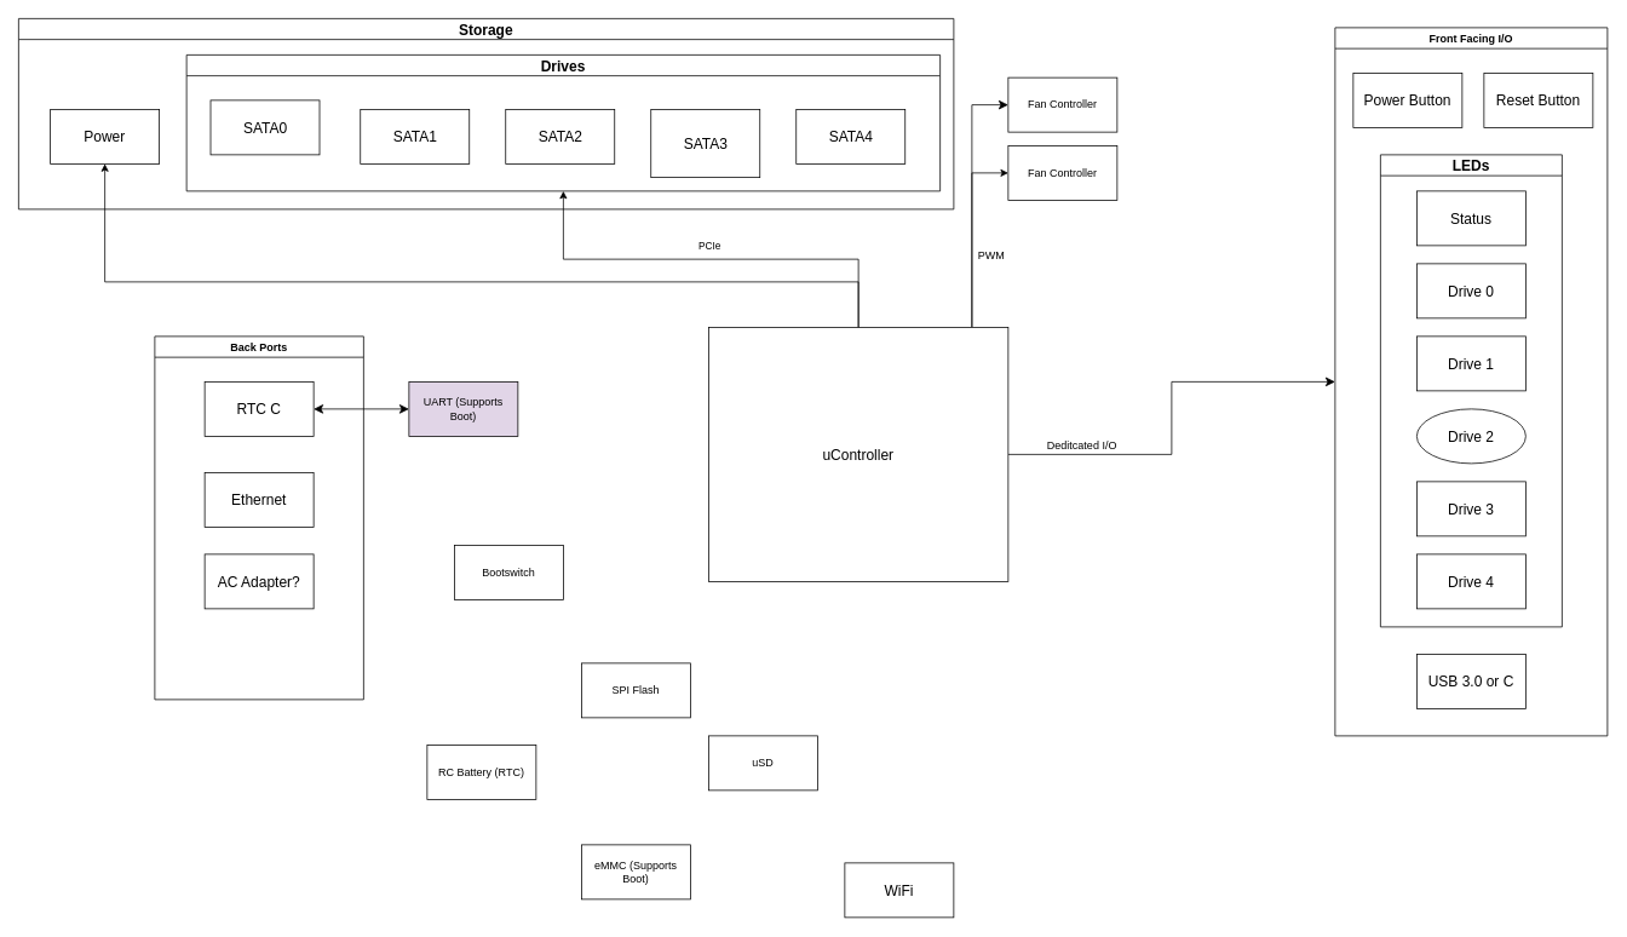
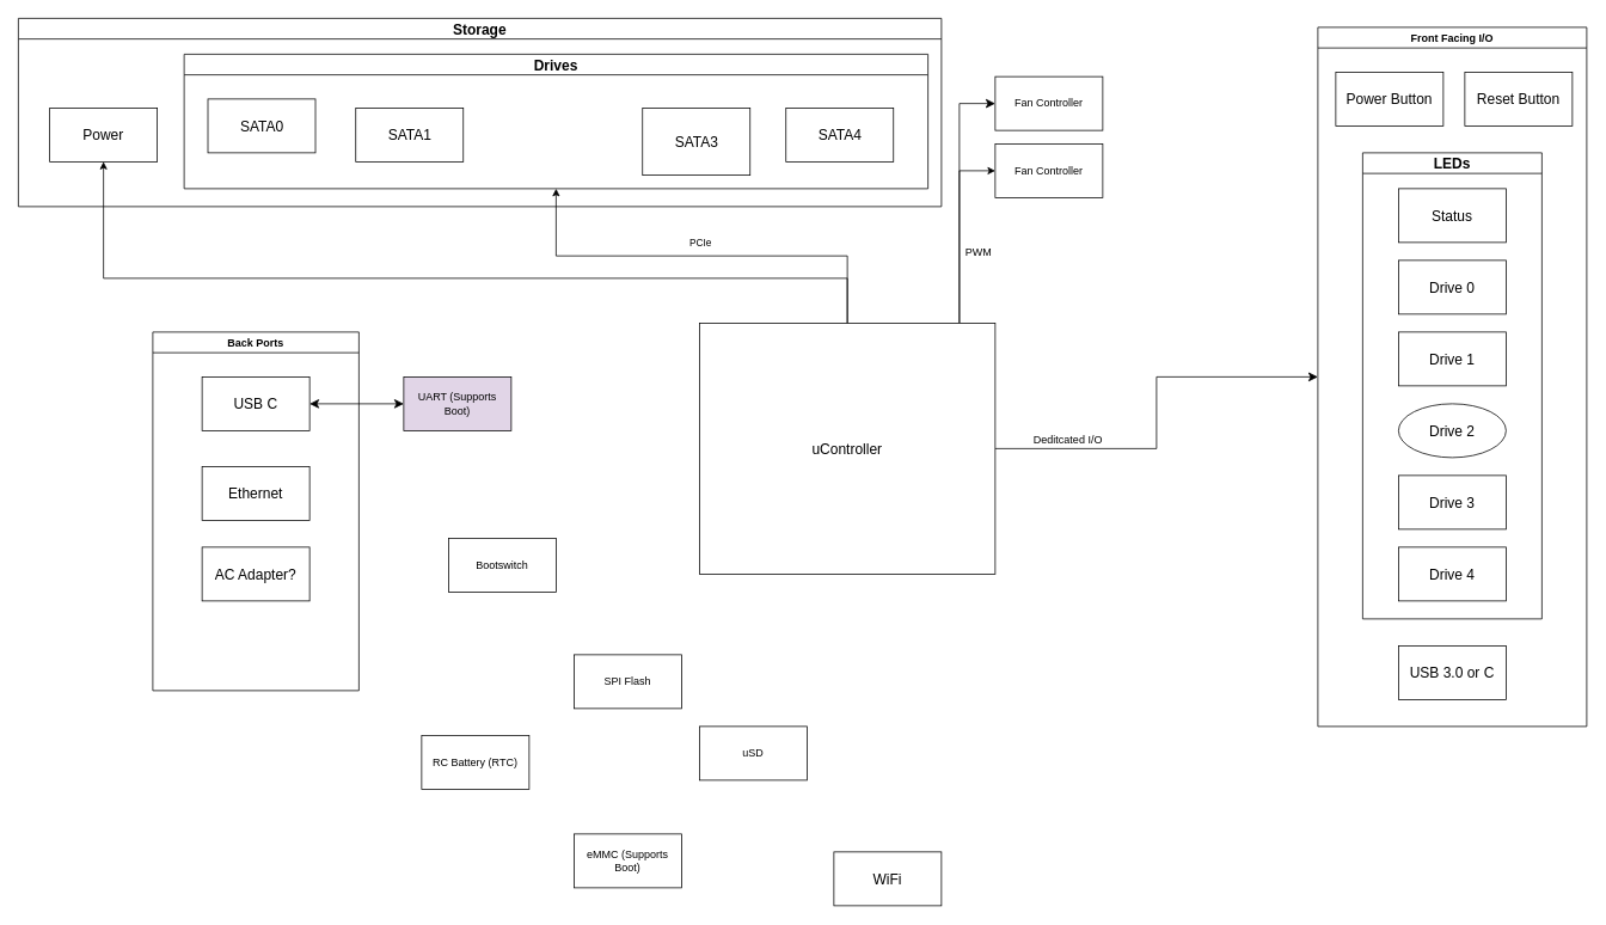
  <mxCell id="0" style=";html=1;" />
  <mxCell id="1" style=";html=1;" parent="0" />
  <mxCell id="2" style="edgeStyle=orthogonalEdgeStyle;shape=connector;rounded=0;orthogonalLoop=1;jettySize=auto;html=1;labelBackgroundColor=none;align=center;verticalAlign=middle;fontFamily=Helvetica;fontSize=12;fontColor=default;endArrow=classic;startSize=8;endSize=8;" parent="1" source="8" target="22" edge="1"><mxGeometry relative="1" as="geometry" /></mxCell>
  <mxCell id="3" value="Deditcated I/O" style="edgeLabel;html=1;align=center;verticalAlign=middle;resizable=0;points=[];fontSize=12;fontFamily=Helvetica;labelBackgroundColor=none;" parent="2" vertex="1" connectable="0"><mxGeometry x="-0.055" y="-2" relative="1" as="geometry"><mxPoint x="-102" y="18" as="offset" /></mxGeometry></mxCell>
  <mxCell id="4" style="edgeStyle=orthogonalEdgeStyle;shape=connector;rounded=0;orthogonalLoop=1;jettySize=auto;html=1;labelBackgroundColor=default;strokeColor=default;align=center;verticalAlign=middle;fontFamily=Helvetica;fontSize=12;fontColor=default;endArrow=classic;startSize=8;endSize=8;" parent="1" source="8" target="33" edge="1"><mxGeometry relative="1" as="geometry"><Array as="points"><mxPoint x="1070" y="115" /></Array></mxGeometry></mxCell>
  <mxCell id="5" value="PWM" style="edgeLabel;html=1;align=center;verticalAlign=middle;resizable=0;points=[];fontSize=12;fontFamily=Helvetica;fontColor=default;" parent="4" vertex="1" connectable="0"><mxGeometry x="-0.48" y="1" relative="1" as="geometry"><mxPoint x="21" y="-6" as="offset" /></mxGeometry></mxCell>
  <mxCell id="6" style="edgeStyle=orthogonalEdgeStyle;rounded=0;orthogonalLoop=1;jettySize=auto;html=1;" edge="1" parent="1" source="8" target="40"><mxGeometry relative="1" as="geometry"><Array as="points"><mxPoint x="1070" y="190" /></Array></mxGeometry></mxCell>
  <mxCell id="7" style="edgeStyle=orthogonalEdgeStyle;rounded=0;orthogonalLoop=1;jettySize=auto;html=1;" edge="1" parent="1" source="8" target="17"><mxGeometry relative="1" as="geometry"><Array as="points"><mxPoint x="945" y="310" /><mxPoint x="115" y="310" /></Array></mxGeometry></mxCell>
  <mxCell id="8" value="uController" style="rounded=0;whiteSpace=wrap;html=1;fontSize=16;labelBackgroundColor=none;" parent="1" vertex="1"><mxGeometry x="780" y="360" width="330" height="280" as="geometry" /></mxCell>
  <mxCell id="9" value="WiFi" style="rounded=0;whiteSpace=wrap;html=1;fontSize=16;labelBackgroundColor=none;" parent="1" vertex="1"><mxGeometry x="930" y="950" width="120" height="60" as="geometry" /></mxCell>
  <mxCell id="10" value="Storage" style="swimlane;whiteSpace=wrap;html=1;fontSize=16;startSize=23;labelBackgroundColor=none;" parent="1" vertex="1"><mxGeometry x="20" y="20" width="1030" height="210" as="geometry"><mxRectangle x="497" y="40" width="180" height="30" as="alternateBounds" /></mxGeometry></mxCell>
  <mxCell id="11" value="Drives" style="swimlane;whiteSpace=wrap;html=1;fontSize=16;startSize=23;labelBackgroundColor=none;" vertex="1" parent="10"><mxGeometry x="185" y="40" width="830" height="150" as="geometry"><mxRectangle x="497" y="40" width="180" height="30" as="alternateBounds" /></mxGeometry></mxCell>
  <mxCell id="12" value="SATA3" style="rounded=0;whiteSpace=wrap;html=1;fontSize=16;labelBackgroundColor=none;" vertex="1" parent="11"><mxGeometry x="511.5" y="60" width="120" height="75" as="geometry" /></mxCell>
- <mxCell id="13" value="SATA2" style="rounded=0;whiteSpace=wrap;html=1;fontSize=16;labelBackgroundColor=none;" vertex="1" parent="11"><mxGeometry x="351.5" y="60" width="120" height="60" as="geometry" /></mxCell>
  <mxCell id="14" value="SATA1" style="rounded=0;whiteSpace=wrap;html=1;fontSize=16;labelBackgroundColor=none;" vertex="1" parent="11"><mxGeometry x="191.5" y="60" width="120" height="60" as="geometry" /></mxCell>
  <mxCell id="15" value="SATA4" style="rounded=0;whiteSpace=wrap;html=1;fontSize=16;labelBackgroundColor=none;" vertex="1" parent="11"><mxGeometry x="671.5" y="60" width="120" height="60" as="geometry" /></mxCell>
  <mxCell id="16" value="SATA0" style="rounded=0;whiteSpace=wrap;html=1;fontSize=16;labelBackgroundColor=none;" vertex="1" parent="11"><mxGeometry x="26.5" y="50" width="120" height="60" as="geometry" /></mxCell>
  <mxCell id="17" value="Power" style="rounded=0;whiteSpace=wrap;html=1;fontSize=16;labelBackgroundColor=none;" vertex="1" parent="10"><mxGeometry x="35" y="100" width="120" height="60" as="geometry" /></mxCell>
  <mxCell id="18" value="Back Ports" style="swimlane;whiteSpace=wrap;html=1;fontFamily=Helvetica;fontSize=12;labelBackgroundColor=none;" parent="1" vertex="1"><mxGeometry x="170" y="370" width="230" height="400" as="geometry" /></mxCell>
  <mxCell id="19" value="Ethernet" style="rounded=0;whiteSpace=wrap;html=1;fontSize=16;labelBackgroundColor=none;" parent="18" vertex="1"><mxGeometry x="55" y="150" width="120" height="60" as="geometry" /></mxCell>
- <mxCell id="20" value="RTC C" style="rounded=0;whiteSpace=wrap;html=1;fontSize=16;labelBackgroundColor=none;" parent="18" vertex="1"><mxGeometry x="55" y="50" width="120" height="60" as="geometry" /></mxCell>
+ <mxCell id="20" value="USB C" style="rounded=0;whiteSpace=wrap;html=1;fontSize=16;labelBackgroundColor=none;" parent="18" vertex="1"><mxGeometry x="55" y="50" width="120" height="60" as="geometry" /></mxCell>
  <mxCell id="21" value="AC Adapter?" style="rounded=0;whiteSpace=wrap;html=1;fontSize=16;labelBackgroundColor=none;" vertex="1" parent="18"><mxGeometry x="55" y="240" width="120" height="60" as="geometry" /></mxCell>
  <mxCell id="22" value="Front Facing I/O" style="swimlane;whiteSpace=wrap;html=1;fontFamily=Helvetica;fontSize=12;labelBackgroundColor=none;" parent="1" vertex="1"><mxGeometry x="1470" y="30" width="300" height="780" as="geometry"><mxRectangle x="1470" y="30" width="130" height="30" as="alternateBounds" /></mxGeometry></mxCell>
  <mxCell id="23" value="Reset Button" style="rounded=0;whiteSpace=wrap;html=1;fontSize=16;labelBackgroundColor=none;" parent="22" vertex="1"><mxGeometry x="164" y="50" width="120" height="60" as="geometry" /></mxCell>
  <mxCell id="24" value="Power Button" style="rounded=0;whiteSpace=wrap;html=1;fontSize=16;labelBackgroundColor=none;" parent="22" vertex="1"><mxGeometry x="20" y="50" width="120" height="60" as="geometry" /></mxCell>
  <mxCell id="25" value="LEDs" style="swimlane;whiteSpace=wrap;html=1;fontSize=16;" parent="22" vertex="1"><mxGeometry x="50" y="140" width="200" height="520" as="geometry"><mxRectangle x="40" y="290" width="180" height="30" as="alternateBounds" /></mxGeometry></mxCell>
  <mxCell id="26" value="Status" style="whiteSpace=wrap;html=1;fontSize=16;" parent="25" vertex="1"><mxGeometry x="40" y="40" width="120" height="60" as="geometry" /></mxCell>
  <mxCell id="27" value="Drive 1" style="whiteSpace=wrap;html=1;fontSize=16;" parent="25" vertex="1"><mxGeometry x="40" y="200" width="120" height="60" as="geometry" /></mxCell>
  <mxCell id="28" value="Drive 2" style="ellipse;whiteSpace=wrap;html=1;fontSize=16;" parent="25" vertex="1"><mxGeometry x="40" y="280" width="120" height="60" as="geometry" /></mxCell>
  <mxCell id="29" value="Drive 3" style="whiteSpace=wrap;html=1;fontSize=16;" parent="25" vertex="1"><mxGeometry x="40" y="360" width="120" height="60" as="geometry" /></mxCell>
  <mxCell id="30" value="Drive 4" style="whiteSpace=wrap;html=1;fontSize=16;" parent="25" vertex="1"><mxGeometry x="40" y="440" width="120" height="60" as="geometry" /></mxCell>
  <mxCell id="31" value="Drive 0" style="whiteSpace=wrap;html=1;fontSize=16;" parent="25" vertex="1"><mxGeometry x="40" y="120" width="120" height="60" as="geometry" /></mxCell>
  <mxCell id="32" value="USB 3.0 or C" style="whiteSpace=wrap;html=1;fontSize=16;" parent="22" vertex="1"><mxGeometry x="90" y="690" width="120" height="60" as="geometry" /></mxCell>
  <mxCell id="33" value="Fan Controller" style="rounded=0;whiteSpace=wrap;html=1;fontFamily=Helvetica;fontSize=12;labelBackgroundColor=none;" parent="1" vertex="1"><mxGeometry x="1110" y="85" width="120" height="60" as="geometry" /></mxCell>
  <mxCell id="34" value="SPI Flash" style="rounded=0;whiteSpace=wrap;html=1;fontFamily=Helvetica;fontSize=12;labelBackgroundColor=none;" parent="1" vertex="1"><mxGeometry x="640" y="730" width="120" height="60" as="geometry" /></mxCell>
  <mxCell id="35" value="eMMC (Supports Boot)" style="rounded=0;whiteSpace=wrap;html=1;fontFamily=Helvetica;fontSize=12;labelBackgroundColor=none;" parent="1" vertex="1"><mxGeometry x="640" y="930" width="120" height="60" as="geometry" /></mxCell>
  <mxCell id="36" value="RC Battery (RTC)" style="rounded=0;whiteSpace=wrap;html=1;fontFamily=Helvetica;fontSize=12;labelBackgroundColor=none;" parent="1" vertex="1"><mxGeometry x="470" y="820" width="120" height="60" as="geometry" /></mxCell>
  <mxCell id="37" value="UART (Supports Boot)" style="rounded=0;whiteSpace=wrap;html=1;fontFamily=Helvetica;fontSize=12;labelBackgroundColor=none;fillColor=#e1d5e7;" parent="1" vertex="1"><mxGeometry x="450" y="420" width="120" height="60" as="geometry" /></mxCell>
  <mxCell id="38" style="edgeStyle=orthogonalEdgeStyle;shape=connector;rounded=0;orthogonalLoop=1;jettySize=auto;html=1;labelBackgroundColor=none;align=center;verticalAlign=middle;fontFamily=Helvetica;fontSize=12;fontColor=default;endArrow=classic;startSize=8;endSize=8;startArrow=classic;startFill=1;" parent="1" source="20" target="37" edge="1"><mxGeometry relative="1" as="geometry" /></mxCell>
  <mxCell id="39" value="uSD" style="rounded=0;whiteSpace=wrap;html=1;fontFamily=Helvetica;fontSize=12;labelBackgroundColor=none;" parent="1" vertex="1"><mxGeometry x="780" y="810" width="120" height="60" as="geometry" /></mxCell>
  <mxCell id="40" value="Fan Controller" style="rounded=0;whiteSpace=wrap;html=1;fontFamily=Helvetica;fontSize=12;labelBackgroundColor=none;" vertex="1" parent="1"><mxGeometry x="1110" y="160" width="120" height="60" as="geometry" /></mxCell>
  <mxCell id="41" style="edgeStyle=orthogonalEdgeStyle;rounded=0;orthogonalLoop=1;jettySize=auto;html=1;" edge="1" parent="1" source="8" target="11"><mxGeometry relative="1" as="geometry"><mxPoint x="955" y="370" as="sourcePoint" /><mxPoint x="625" y="200" as="targetPoint" /></mxGeometry></mxCell>
  <mxCell id="42" value="PCIe" style="edgeLabel;html=1;align=center;verticalAlign=middle;resizable=0;points=[];" vertex="1" connectable="0" parent="41"><mxGeometry x="0.293" y="2" relative="1" as="geometry"><mxPoint x="67" y="-17" as="offset" /></mxGeometry></mxCell>
  <mxCell id="43" value="Bootswitch" style="rounded=0;whiteSpace=wrap;html=1;fontFamily=Helvetica;fontSize=12;labelBackgroundColor=none;" vertex="1" parent="1"><mxGeometry x="500" y="600" width="120" height="60" as="geometry" /></mxCell>
